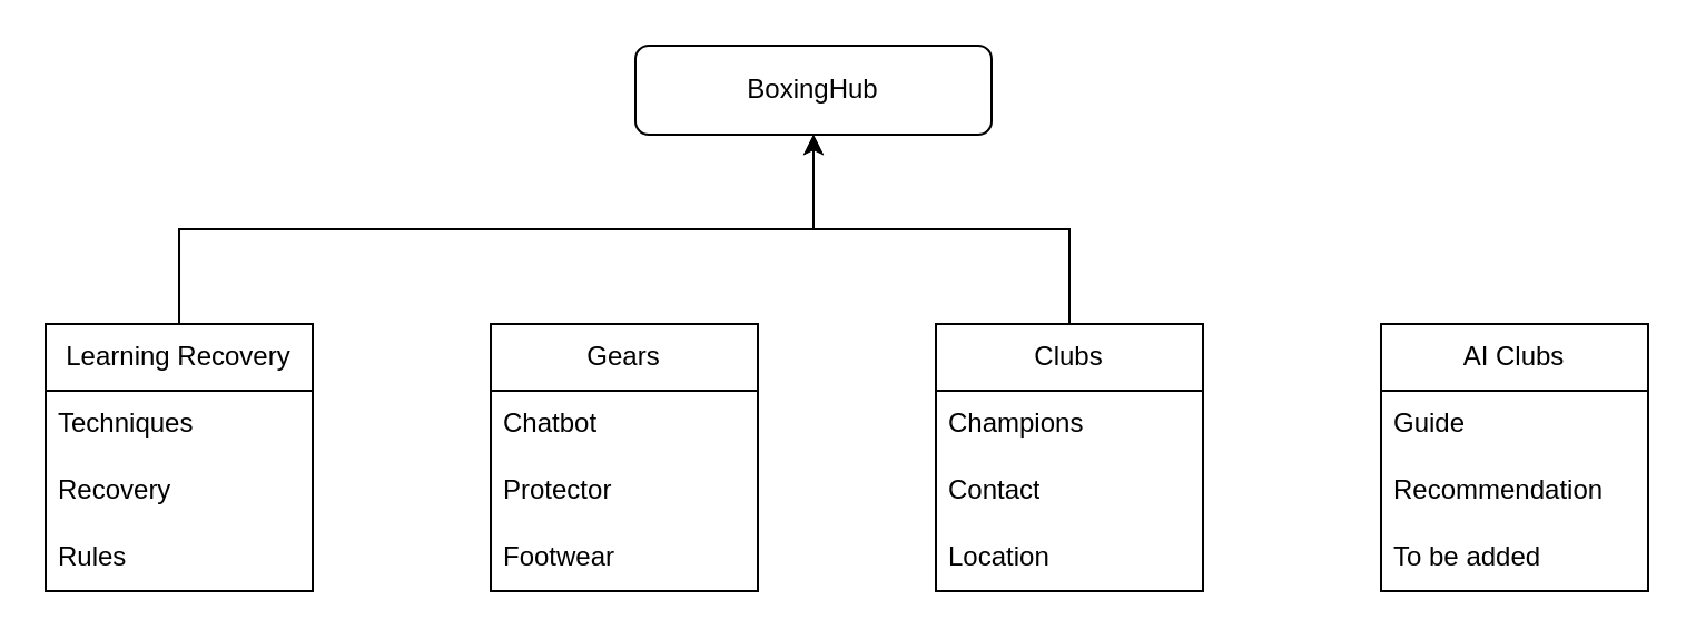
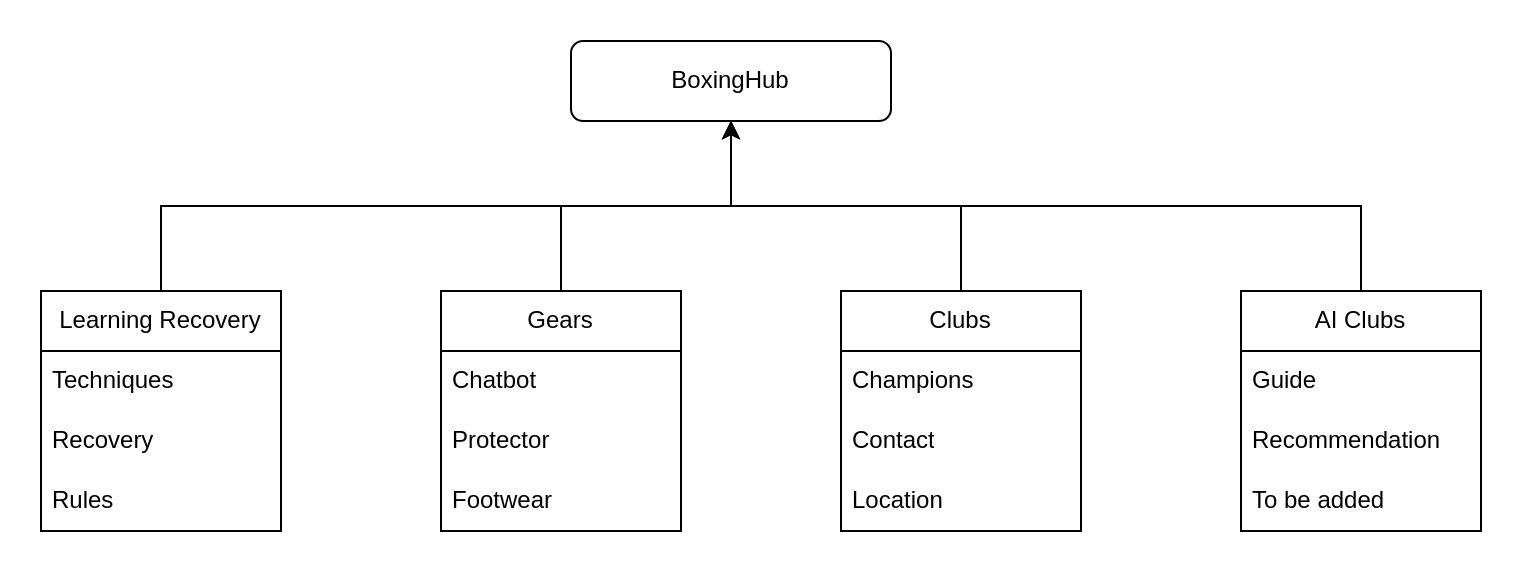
  <mxCell id="0" />
  <mxCell id="1" parent="0" />
  <mxCell id="2" value="BoxingHub" style="rounded=1;whiteSpace=wrap;html=1;fontSize=12;glass=0;strokeWidth=1;shadow=0;" parent="1" vertex="1"><mxGeometry x="285" y="20" width="160" height="40" as="geometry" /></mxCell>
  <mxCell id="3" style="edgeStyle=orthogonalEdgeStyle;rounded=0;orthogonalLoop=1;jettySize=auto;html=1;exitX=0.5;exitY=0;exitDx=0;exitDy=0;entryX=0.5;entryY=1;entryDx=0;entryDy=0;" edge="1" parent="1" source="4" target="2"><mxGeometry relative="1" as="geometry" /></mxCell>
  <mxCell id="4" value="Learning Recovery" style="swimlane;fontStyle=0;childLayout=stackLayout;horizontal=1;startSize=30;horizontalStack=0;resizeParent=1;resizeParentMax=0;resizeLast=0;collapsible=1;marginBottom=0;whiteSpace=wrap;html=1;" vertex="1" parent="1"><mxGeometry x="20" y="145" width="120" height="120" as="geometry" /></mxCell>
  <mxCell id="5" value="&lt;span style=&quot;text-align: center;&quot;&gt;Techniques&lt;/span&gt;" style="text;strokeColor=none;fillColor=none;align=left;verticalAlign=middle;spacingLeft=4;spacingRight=4;overflow=hidden;points=[[0,0.5],[1,0.5]];portConstraint=eastwest;rotatable=0;whiteSpace=wrap;html=1;" vertex="1" parent="4"><mxGeometry y="30" width="120" height="30" as="geometry" /></mxCell>
  <mxCell id="6" value="&lt;span style=&quot;text-align: center;&quot;&gt;Recovery&lt;/span&gt;" style="text;strokeColor=none;fillColor=none;align=left;verticalAlign=middle;spacingLeft=4;spacingRight=4;overflow=hidden;points=[[0,0.5],[1,0.5]];portConstraint=eastwest;rotatable=0;whiteSpace=wrap;html=1;" vertex="1" parent="4"><mxGeometry y="60" width="120" height="30" as="geometry" /></mxCell>
  <mxCell id="7" value="&lt;span style=&quot;text-align: center;&quot;&gt;Rules&lt;/span&gt;" style="text;strokeColor=none;fillColor=none;align=left;verticalAlign=middle;spacingLeft=4;spacingRight=4;overflow=hidden;points=[[0,0.5],[1,0.5]];portConstraint=eastwest;rotatable=0;whiteSpace=wrap;html=1;" vertex="1" parent="4"><mxGeometry y="90" width="120" height="30" as="geometry" /></mxCell>
+ <mxCell id="8" style="edgeStyle=orthogonalEdgeStyle;rounded=0;orthogonalLoop=1;jettySize=auto;html=1;exitX=0.5;exitY=0;exitDx=0;exitDy=0;entryX=0.5;entryY=1;entryDx=0;entryDy=0;" edge="1" parent="1" source="9" target="2"><mxGeometry relative="1" as="geometry" /></mxCell>
  <mxCell id="9" value="Gears" style="swimlane;fontStyle=0;childLayout=stackLayout;horizontal=1;startSize=30;horizontalStack=0;resizeParent=1;resizeParentMax=0;resizeLast=0;collapsible=1;marginBottom=0;whiteSpace=wrap;html=1;" vertex="1" parent="1"><mxGeometry x="220" y="145" width="120" height="120" as="geometry" /></mxCell>
  <mxCell id="10" value="&lt;span style=&quot;text-align: center;&quot;&gt;Chatbot&lt;/span&gt;" style="text;strokeColor=none;fillColor=none;align=left;verticalAlign=middle;spacingLeft=4;spacingRight=4;overflow=hidden;points=[[0,0.5],[1,0.5]];portConstraint=eastwest;rotatable=0;whiteSpace=wrap;html=1;" vertex="1" parent="9"><mxGeometry y="30" width="120" height="30" as="geometry" /></mxCell>
  <mxCell id="11" value="&lt;span style=&quot;text-align: center;&quot;&gt;Protector&lt;/span&gt;" style="text;strokeColor=none;fillColor=none;align=left;verticalAlign=middle;spacingLeft=4;spacingRight=4;overflow=hidden;points=[[0,0.5],[1,0.5]];portConstraint=eastwest;rotatable=0;whiteSpace=wrap;html=1;" vertex="1" parent="9"><mxGeometry y="60" width="120" height="30" as="geometry" /></mxCell>
  <mxCell id="12" value="&lt;span style=&quot;text-align: center;&quot;&gt;Footwear&lt;/span&gt;" style="text;strokeColor=none;fillColor=none;align=left;verticalAlign=middle;spacingLeft=4;spacingRight=4;overflow=hidden;points=[[0,0.5],[1,0.5]];portConstraint=eastwest;rotatable=0;whiteSpace=wrap;html=1;" vertex="1" parent="9"><mxGeometry y="90" width="120" height="30" as="geometry" /></mxCell>
  <mxCell id="13" style="edgeStyle=orthogonalEdgeStyle;rounded=0;orthogonalLoop=1;jettySize=auto;html=1;exitX=0.5;exitY=0;exitDx=0;exitDy=0;entryX=0.5;entryY=1;entryDx=0;entryDy=0;" edge="1" parent="1" source="14" target="2"><mxGeometry relative="1" as="geometry" /></mxCell>
  <mxCell id="14" value="Clubs" style="swimlane;fontStyle=0;childLayout=stackLayout;horizontal=1;startSize=30;horizontalStack=0;resizeParent=1;resizeParentMax=0;resizeLast=0;collapsible=1;marginBottom=0;whiteSpace=wrap;html=1;" vertex="1" parent="1"><mxGeometry x="420" y="145" width="120" height="120" as="geometry" /></mxCell>
  <mxCell id="15" value="&lt;span style=&quot;text-align: center;&quot;&gt;Champions&lt;/span&gt;" style="text;strokeColor=none;fillColor=none;align=left;verticalAlign=middle;spacingLeft=4;spacingRight=4;overflow=hidden;points=[[0,0.5],[1,0.5]];portConstraint=eastwest;rotatable=0;whiteSpace=wrap;html=1;" vertex="1" parent="14"><mxGeometry y="30" width="120" height="30" as="geometry" /></mxCell>
  <mxCell id="16" value="&lt;span style=&quot;text-align: center;&quot;&gt;Contact&lt;/span&gt;" style="text;strokeColor=none;fillColor=none;align=left;verticalAlign=middle;spacingLeft=4;spacingRight=4;overflow=hidden;points=[[0,0.5],[1,0.5]];portConstraint=eastwest;rotatable=0;whiteSpace=wrap;html=1;" vertex="1" parent="14"><mxGeometry y="60" width="120" height="30" as="geometry" /></mxCell>
  <mxCell id="17" value="&lt;span style=&quot;text-align: center;&quot;&gt;Location&lt;/span&gt;" style="text;strokeColor=none;fillColor=none;align=left;verticalAlign=middle;spacingLeft=4;spacingRight=4;overflow=hidden;points=[[0,0.5],[1,0.5]];portConstraint=eastwest;rotatable=0;whiteSpace=wrap;html=1;" vertex="1" parent="14"><mxGeometry y="90" width="120" height="30" as="geometry" /></mxCell>
+ <mxCell id="18" style="edgeStyle=orthogonalEdgeStyle;rounded=0;orthogonalLoop=1;jettySize=auto;html=1;exitX=0.5;exitY=0;exitDx=0;exitDy=0;entryX=0.5;entryY=1;entryDx=0;entryDy=0;" edge="1" parent="1" source="19" target="2"><mxGeometry relative="1" as="geometry" /></mxCell>
  <mxCell id="19" value="AI Clubs" style="swimlane;fontStyle=0;childLayout=stackLayout;horizontal=1;startSize=30;horizontalStack=0;resizeParent=1;resizeParentMax=0;resizeLast=0;collapsible=1;marginBottom=0;whiteSpace=wrap;html=1;" vertex="1" parent="1"><mxGeometry x="620" y="145" width="120" height="120" as="geometry" /></mxCell>
  <mxCell id="20" value="&lt;div style=&quot;text-align: center;&quot;&gt;&lt;span style=&quot;background-color: initial;&quot;&gt;Guide&lt;/span&gt;&lt;/div&gt;" style="text;strokeColor=none;fillColor=none;align=left;verticalAlign=middle;spacingLeft=4;spacingRight=4;overflow=hidden;points=[[0,0.5],[1,0.5]];portConstraint=eastwest;rotatable=0;whiteSpace=wrap;html=1;" vertex="1" parent="19"><mxGeometry y="30" width="120" height="30" as="geometry" /></mxCell>
  <mxCell id="21" value="&lt;span style=&quot;text-align: center;&quot;&gt;Recommendation&lt;/span&gt;" style="text;strokeColor=none;fillColor=none;align=left;verticalAlign=middle;spacingLeft=4;spacingRight=4;overflow=hidden;points=[[0,0.5],[1,0.5]];portConstraint=eastwest;rotatable=0;whiteSpace=wrap;html=1;" vertex="1" parent="19"><mxGeometry y="60" width="120" height="30" as="geometry" /></mxCell>
  <mxCell id="22" value="&lt;div style=&quot;text-align: center;&quot;&gt;&lt;span style=&quot;background-color: initial;&quot;&gt;To be added&lt;/span&gt;&lt;/div&gt;" style="text;strokeColor=none;fillColor=none;align=left;verticalAlign=middle;spacingLeft=4;spacingRight=4;overflow=hidden;points=[[0,0.5],[1,0.5]];portConstraint=eastwest;rotatable=0;whiteSpace=wrap;html=1;" vertex="1" parent="19"><mxGeometry y="90" width="120" height="30" as="geometry" /></mxCell>
